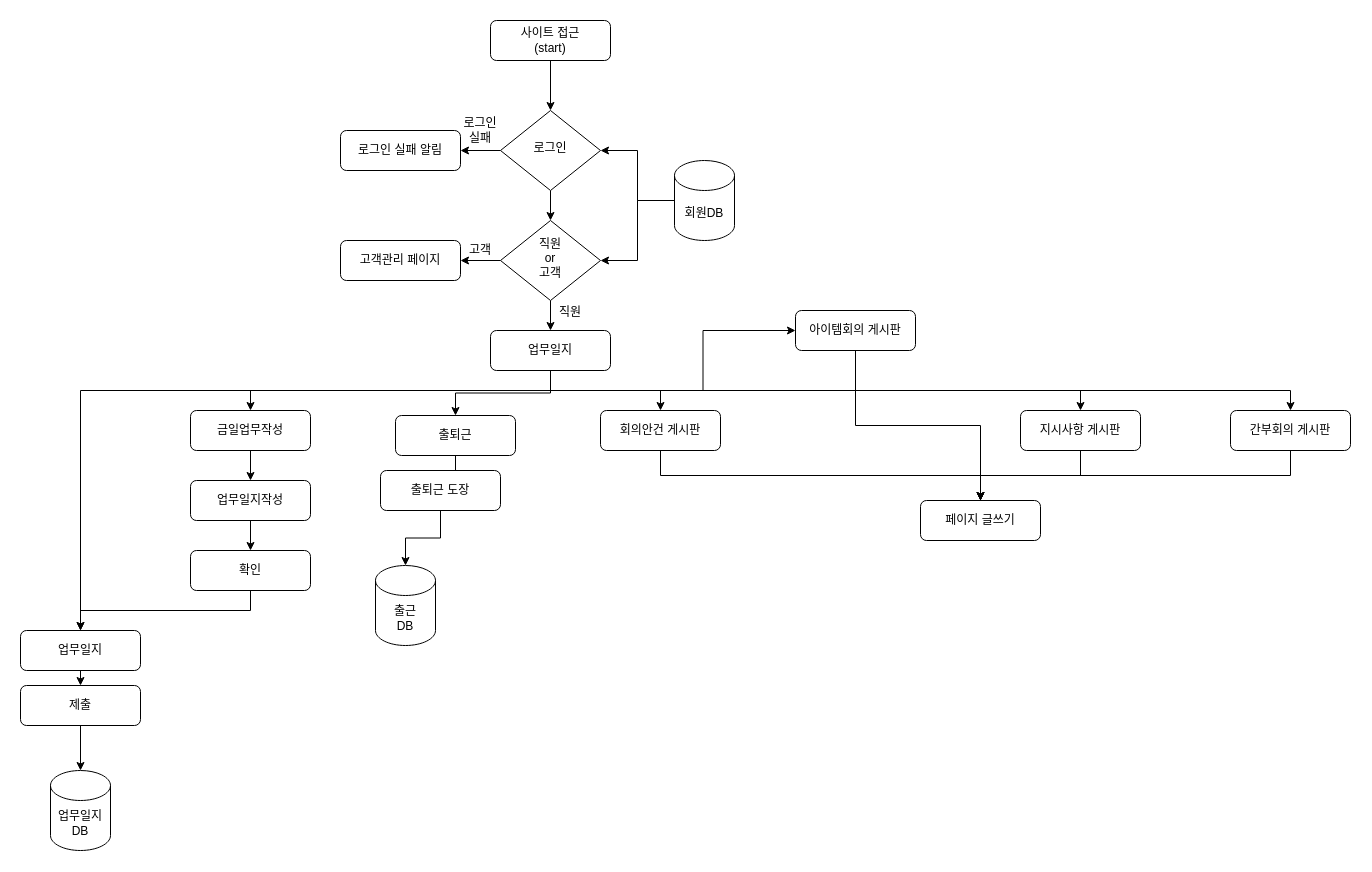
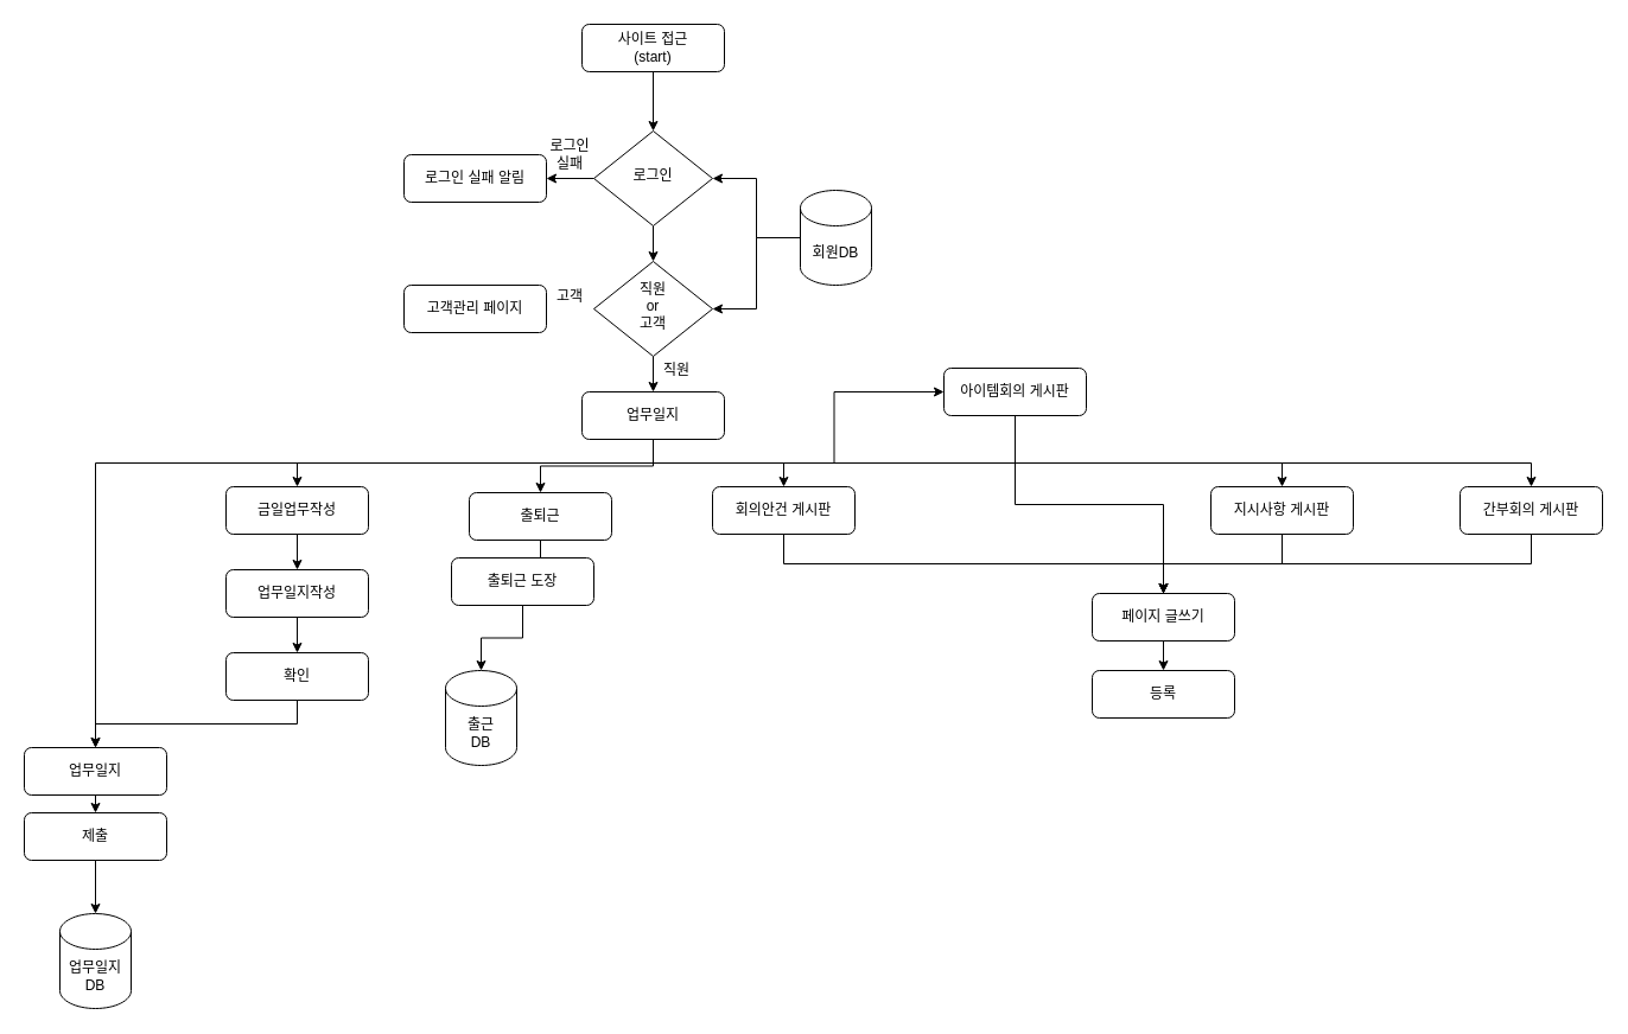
  <mxCell id="0" />
  <mxCell id="1" parent="0" />
  <mxCell id="2" style="edgeStyle=orthogonalEdgeStyle;rounded=0;orthogonalLoop=1;jettySize=auto;html=1;exitX=0.5;exitY=1;exitDx=0;exitDy=0;entryX=0.5;entryY=0;entryDx=0;entryDy=0;" edge="1" parent="1" source="3" target="6"><mxGeometry relative="1" as="geometry" /></mxCell>
  <mxCell id="3" value="사이트 접근&lt;br&gt;(start)" style="rounded=1;whiteSpace=wrap;html=1;fontSize=12;glass=0;strokeWidth=1;shadow=0;" vertex="1" parent="1"><mxGeometry x="490" y="20" width="120" height="40" as="geometry" /></mxCell>
  <mxCell id="4" style="edgeStyle=orthogonalEdgeStyle;rounded=0;orthogonalLoop=1;jettySize=auto;html=1;exitX=0;exitY=0.5;exitDx=0;exitDy=0;entryX=1;entryY=0.5;entryDx=0;entryDy=0;" edge="1" parent="1" source="6" target="8"><mxGeometry relative="1" as="geometry" /></mxCell>
  <mxCell id="5" style="edgeStyle=orthogonalEdgeStyle;rounded=0;orthogonalLoop=1;jettySize=auto;html=1;exitX=0.5;exitY=1;exitDx=0;exitDy=0;entryX=0.5;entryY=0;entryDx=0;entryDy=0;" edge="1" parent="1" source="6" target="14"><mxGeometry relative="1" as="geometry" /></mxCell>
  <mxCell id="6" value="로그인" style="rhombus;whiteSpace=wrap;html=1;shadow=0;fontFamily=Helvetica;fontSize=12;align=center;strokeWidth=1;spacing=6;spacingTop=-4;" vertex="1" parent="1"><mxGeometry x="500" y="110" width="100" height="80" as="geometry" /></mxCell>
  <mxCell id="7" value="로그인실패" style="text;html=1;strokeColor=none;fillColor=none;align=center;verticalAlign=middle;whiteSpace=wrap;rounded=0;" vertex="1" parent="1"><mxGeometry x="460" y="120" width="40" height="20" as="geometry" /></mxCell>
  <mxCell id="8" value="로그인 실패 알림" style="rounded=1;whiteSpace=wrap;html=1;fontSize=12;glass=0;strokeWidth=1;shadow=0;" vertex="1" parent="1"><mxGeometry x="340" y="130" width="120" height="40" as="geometry" /></mxCell>
  <mxCell id="9" style="edgeStyle=orthogonalEdgeStyle;rounded=0;orthogonalLoop=1;jettySize=auto;html=1;exitX=0;exitY=0.5;exitDx=0;exitDy=0;exitPerimeter=0;entryX=1;entryY=0.5;entryDx=0;entryDy=0;" edge="1" parent="1" source="11" target="6"><mxGeometry relative="1" as="geometry" /></mxCell>
  <mxCell id="10" style="edgeStyle=orthogonalEdgeStyle;rounded=0;orthogonalLoop=1;jettySize=auto;html=1;exitX=0;exitY=0.5;exitDx=0;exitDy=0;exitPerimeter=0;entryX=1;entryY=0.5;entryDx=0;entryDy=0;" edge="1" parent="1" source="11" target="14"><mxGeometry relative="1" as="geometry" /></mxCell>
  <mxCell id="11" value="회원DB" style="shape=cylinder3;whiteSpace=wrap;html=1;boundedLbl=1;backgroundOutline=1;size=15;" vertex="1" parent="1"><mxGeometry x="674" y="160" width="60" height="80" as="geometry" /></mxCell>
  <mxCell id="12" style="edgeStyle=orthogonalEdgeStyle;rounded=0;orthogonalLoop=1;jettySize=auto;html=1;exitX=0.5;exitY=1;exitDx=0;exitDy=0;" edge="1" parent="1" source="14" target="23"><mxGeometry relative="1" as="geometry"><mxPoint x="550" y="330" as="targetPoint" /></mxGeometry></mxCell>
- <mxCell id="13" style="edgeStyle=orthogonalEdgeStyle;rounded=0;orthogonalLoop=1;jettySize=auto;html=1;exitX=0;exitY=0.5;exitDx=0;exitDy=0;" edge="1" parent="1" source="14" target="24"><mxGeometry relative="1" as="geometry"><mxPoint x="480" y="260" as="targetPoint" /></mxGeometry></mxCell>
  <mxCell id="14" value="직원&lt;br&gt;or&lt;br&gt;고객" style="rhombus;whiteSpace=wrap;html=1;shadow=0;fontFamily=Helvetica;fontSize=12;align=center;strokeWidth=1;spacing=6;spacingTop=-4;" vertex="1" parent="1"><mxGeometry x="500" y="220" width="100" height="80" as="geometry" /></mxCell>
  <mxCell id="15" value="직원" style="text;html=1;strokeColor=none;fillColor=none;align=center;verticalAlign=middle;whiteSpace=wrap;rounded=0;" vertex="1" parent="1"><mxGeometry x="550" y="302" width="40" height="20" as="geometry" /></mxCell>
  <mxCell id="16" style="edgeStyle=orthogonalEdgeStyle;rounded=0;orthogonalLoop=1;jettySize=auto;html=1;exitX=0.5;exitY=1;exitDx=0;exitDy=0;entryX=0.5;entryY=0;entryDx=0;entryDy=0;" edge="1" parent="1" source="23" target="31"><mxGeometry relative="1" as="geometry" /></mxCell>
  <mxCell id="17" style="edgeStyle=orthogonalEdgeStyle;rounded=0;orthogonalLoop=1;jettySize=auto;html=1;exitX=0.5;exitY=1;exitDx=0;exitDy=0;entryX=0.5;entryY=0;entryDx=0;entryDy=0;" edge="1" parent="1" source="23" target="35"><mxGeometry relative="1" as="geometry" /></mxCell>
  <mxCell id="18" style="edgeStyle=orthogonalEdgeStyle;rounded=0;orthogonalLoop=1;jettySize=auto;html=1;exitX=0.5;exitY=1;exitDx=0;exitDy=0;" edge="1" parent="1" source="23" target="33"><mxGeometry relative="1" as="geometry" /></mxCell>
  <mxCell id="19" style="edgeStyle=orthogonalEdgeStyle;rounded=0;orthogonalLoop=1;jettySize=auto;html=1;exitX=0.5;exitY=1;exitDx=0;exitDy=0;entryX=0.5;entryY=0;entryDx=0;entryDy=0;" edge="1" parent="1" source="23" target="37"><mxGeometry relative="1" as="geometry" /></mxCell>
  <mxCell id="20" style="edgeStyle=orthogonalEdgeStyle;rounded=0;orthogonalLoop=1;jettySize=auto;html=1;exitX=0.5;exitY=1;exitDx=0;exitDy=0;" edge="1" parent="1" source="23" target="39"><mxGeometry relative="1" as="geometry" /></mxCell>
  <mxCell id="21" style="edgeStyle=orthogonalEdgeStyle;rounded=0;orthogonalLoop=1;jettySize=auto;html=1;exitX=0.5;exitY=1;exitDx=0;exitDy=0;entryX=0.5;entryY=0;entryDx=0;entryDy=0;" edge="1" parent="1" source="23" target="29"><mxGeometry relative="1" as="geometry" /></mxCell>
  <mxCell id="22" style="edgeStyle=orthogonalEdgeStyle;rounded=0;orthogonalLoop=1;jettySize=auto;html=1;exitX=0.5;exitY=1;exitDx=0;exitDy=0;entryX=0.5;entryY=0;entryDx=0;entryDy=0;" edge="1" parent="1" source="23" target="27"><mxGeometry relative="1" as="geometry"><Array as="points"><mxPoint x="550" y="390" /><mxPoint x="80" y="390" /></Array></mxGeometry></mxCell>
  <mxCell id="23" value="업무일지" style="rounded=1;whiteSpace=wrap;html=1;fontSize=12;glass=0;strokeWidth=1;shadow=0;" vertex="1" parent="1"><mxGeometry x="490" y="330" width="120" height="40" as="geometry" /></mxCell>
  <mxCell id="24" value="고객관리 페이지" style="rounded=1;whiteSpace=wrap;html=1;fontSize=12;glass=0;strokeWidth=1;shadow=0;" vertex="1" parent="1"><mxGeometry x="340" y="240" width="120" height="40" as="geometry" /></mxCell>
  <mxCell id="25" value="고객" style="text;html=1;strokeColor=none;fillColor=none;align=center;verticalAlign=middle;whiteSpace=wrap;rounded=0;" vertex="1" parent="1"><mxGeometry x="460" y="240" width="40" height="20" as="geometry" /></mxCell>
  <mxCell id="26" style="edgeStyle=orthogonalEdgeStyle;rounded=0;orthogonalLoop=1;jettySize=auto;html=1;exitX=0.5;exitY=1;exitDx=0;exitDy=0;entryX=0.5;entryY=0;entryDx=0;entryDy=0;" edge="1" parent="1" source="27" target="45"><mxGeometry relative="1" as="geometry" /></mxCell>
  <mxCell id="27" value="업무일지" style="rounded=1;whiteSpace=wrap;html=1;fontSize=12;glass=0;strokeWidth=1;shadow=0;" vertex="1" parent="1"><mxGeometry x="20" y="630" width="120" height="40" as="geometry" /></mxCell>
  <mxCell id="28" style="edgeStyle=orthogonalEdgeStyle;rounded=0;orthogonalLoop=1;jettySize=auto;html=1;exitX=0.5;exitY=1;exitDx=0;exitDy=0;" edge="1" parent="1" source="29" target="41"><mxGeometry relative="1" as="geometry" /></mxCell>
  <mxCell id="29" value="금일업무작성" style="rounded=1;whiteSpace=wrap;html=1;fontSize=12;glass=0;strokeWidth=1;shadow=0;" vertex="1" parent="1"><mxGeometry x="190" y="410" width="120" height="40" as="geometry" /></mxCell>
  <mxCell id="30" style="edgeStyle=orthogonalEdgeStyle;rounded=0;orthogonalLoop=1;jettySize=auto;html=1;exitX=0.5;exitY=1;exitDx=0;exitDy=0;" edge="1" parent="1" source="31" target="49"><mxGeometry relative="1" as="geometry" /></mxCell>
  <mxCell id="31" value="출퇴근" style="rounded=1;whiteSpace=wrap;html=1;fontSize=12;glass=0;strokeWidth=1;shadow=0;" vertex="1" parent="1"><mxGeometry x="395" y="415" width="120" height="40" as="geometry" /></mxCell>
  <mxCell id="32" style="edgeStyle=orthogonalEdgeStyle;rounded=0;orthogonalLoop=1;jettySize=auto;html=1;exitX=0.5;exitY=1;exitDx=0;exitDy=0;entryX=0.5;entryY=0;entryDx=0;entryDy=0;" edge="1" parent="1" source="33" target="51"><mxGeometry relative="1" as="geometry" /></mxCell>
  <mxCell id="33" value="아이템회의 게시판" style="rounded=1;whiteSpace=wrap;html=1;fontSize=12;glass=0;strokeWidth=1;shadow=0;" vertex="1" parent="1"><mxGeometry x="795" y="310" width="120" height="40" as="geometry" /></mxCell>
  <mxCell id="34" style="edgeStyle=orthogonalEdgeStyle;rounded=0;orthogonalLoop=1;jettySize=auto;html=1;exitX=0.5;exitY=1;exitDx=0;exitDy=0;" edge="1" parent="1" source="35" target="51"><mxGeometry relative="1" as="geometry" /></mxCell>
  <mxCell id="35" value="회의안건 게시판" style="rounded=1;whiteSpace=wrap;html=1;fontSize=12;glass=0;strokeWidth=1;shadow=0;" vertex="1" parent="1"><mxGeometry x="600" y="410" width="120" height="40" as="geometry" /></mxCell>
  <mxCell id="36" style="edgeStyle=orthogonalEdgeStyle;rounded=0;orthogonalLoop=1;jettySize=auto;html=1;exitX=0.5;exitY=1;exitDx=0;exitDy=0;entryX=0.5;entryY=0;entryDx=0;entryDy=0;" edge="1" parent="1" source="37" target="51"><mxGeometry relative="1" as="geometry" /></mxCell>
  <mxCell id="37" value="지시사항 게시판" style="rounded=1;whiteSpace=wrap;html=1;fontSize=12;glass=0;strokeWidth=1;shadow=0;" vertex="1" parent="1"><mxGeometry x="1020" y="410" width="120" height="40" as="geometry" /></mxCell>
  <mxCell id="38" style="edgeStyle=orthogonalEdgeStyle;rounded=0;orthogonalLoop=1;jettySize=auto;html=1;exitX=0.5;exitY=1;exitDx=0;exitDy=0;entryX=0.5;entryY=0;entryDx=0;entryDy=0;" edge="1" parent="1" source="39" target="51"><mxGeometry relative="1" as="geometry" /></mxCell>
  <mxCell id="39" value="간부회의 게시판" style="rounded=1;whiteSpace=wrap;html=1;fontSize=12;glass=0;strokeWidth=1;shadow=0;" vertex="1" parent="1"><mxGeometry x="1230" y="410" width="120" height="40" as="geometry" /></mxCell>
  <mxCell id="40" style="edgeStyle=orthogonalEdgeStyle;rounded=0;orthogonalLoop=1;jettySize=auto;html=1;exitX=0.5;exitY=1;exitDx=0;exitDy=0;entryX=0.5;entryY=0;entryDx=0;entryDy=0;" edge="1" parent="1" source="41" target="43"><mxGeometry relative="1" as="geometry" /></mxCell>
  <mxCell id="41" value="업무일지작성" style="rounded=1;whiteSpace=wrap;html=1;fontSize=12;glass=0;strokeWidth=1;shadow=0;" vertex="1" parent="1"><mxGeometry x="190" y="480" width="120" height="40" as="geometry" /></mxCell>
  <mxCell id="42" style="edgeStyle=orthogonalEdgeStyle;rounded=0;orthogonalLoop=1;jettySize=auto;html=1;exitX=0.5;exitY=1;exitDx=0;exitDy=0;entryX=0.5;entryY=0;entryDx=0;entryDy=0;" edge="1" parent="1" source="43" target="27"><mxGeometry relative="1" as="geometry" /></mxCell>
  <mxCell id="43" value="확인" style="rounded=1;whiteSpace=wrap;html=1;fontSize=12;glass=0;strokeWidth=1;shadow=0;" vertex="1" parent="1"><mxGeometry x="190" y="550" width="120" height="40" as="geometry" /></mxCell>
  <mxCell id="44" style="edgeStyle=orthogonalEdgeStyle;rounded=0;orthogonalLoop=1;jettySize=auto;html=1;exitX=0.5;exitY=1;exitDx=0;exitDy=0;entryX=0.5;entryY=0;entryDx=0;entryDy=0;entryPerimeter=0;" edge="1" parent="1" source="45" target="46"><mxGeometry relative="1" as="geometry" /></mxCell>
  <mxCell id="45" value="제출" style="rounded=1;whiteSpace=wrap;html=1;fontSize=12;glass=0;strokeWidth=1;shadow=0;" vertex="1" parent="1"><mxGeometry x="20" y="685" width="120" height="40" as="geometry" /></mxCell>
  <mxCell id="46" value="업무일지&lt;br&gt;DB" style="shape=cylinder3;whiteSpace=wrap;html=1;boundedLbl=1;backgroundOutline=1;size=15;" vertex="1" parent="1"><mxGeometry x="50" y="770" width="60" height="80" as="geometry" /></mxCell>
  <mxCell id="47" value="출근&lt;br&gt;DB" style="shape=cylinder3;whiteSpace=wrap;html=1;boundedLbl=1;backgroundOutline=1;size=15;" vertex="1" parent="1"><mxGeometry x="375" y="565" width="60" height="80" as="geometry" /></mxCell>
  <mxCell id="48" style="edgeStyle=orthogonalEdgeStyle;rounded=0;orthogonalLoop=1;jettySize=auto;html=1;exitX=0.5;exitY=1;exitDx=0;exitDy=0;entryX=0.5;entryY=0;entryDx=0;entryDy=0;entryPerimeter=0;" edge="1" parent="1" source="49" target="47"><mxGeometry relative="1" as="geometry" /></mxCell>
  <mxCell id="49" value="출퇴근 도장" style="rounded=1;whiteSpace=wrap;html=1;fontSize=12;glass=0;strokeWidth=1;shadow=0;" vertex="1" parent="1"><mxGeometry x="380" y="470" width="120" height="40" as="geometry" /></mxCell>
+ <mxCell id="50" style="edgeStyle=orthogonalEdgeStyle;rounded=0;orthogonalLoop=1;jettySize=auto;html=1;exitX=0.5;exitY=1;exitDx=0;exitDy=0;" edge="1" parent="1" source="51" target="52"><mxGeometry relative="1" as="geometry" /></mxCell>
  <mxCell id="51" value="페이지 글쓰기" style="rounded=1;whiteSpace=wrap;html=1;fontSize=12;glass=0;strokeWidth=1;shadow=0;" vertex="1" parent="1"><mxGeometry x="920" y="500" width="120" height="40" as="geometry" /></mxCell>
+ <mxCell id="52" value="등록" style="rounded=1;whiteSpace=wrap;html=1;fontSize=12;glass=0;strokeWidth=1;shadow=0;" vertex="1" parent="1"><mxGeometry x="920" y="565" width="120" height="40" as="geometry" /></mxCell>
